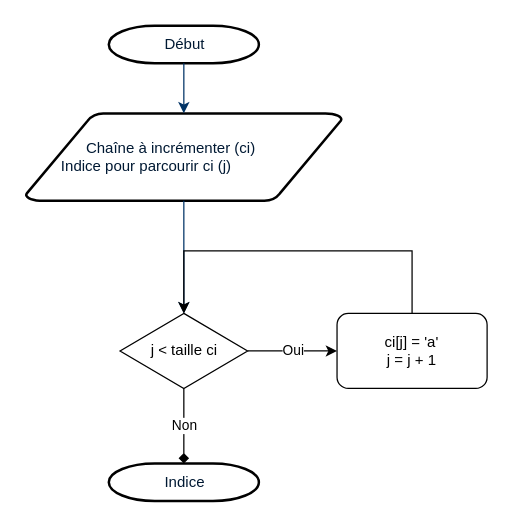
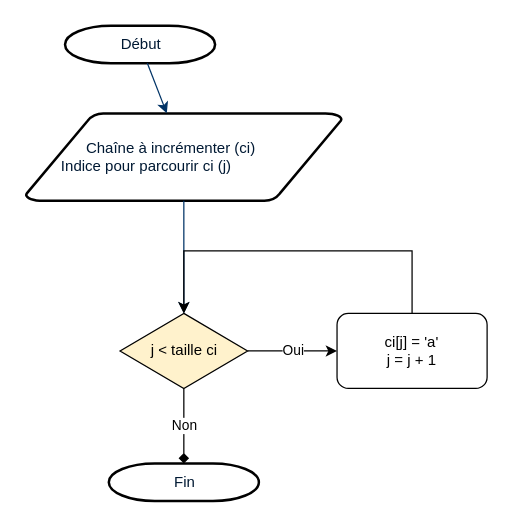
  <mxCell id="0" />
  <mxCell id="1" parent="0" />
- <mxCell id="2" value="Début" style="shape=mxgraph.flowchart.terminator;fillColor=#FFFFFF;strokeColor=#000000;strokeWidth=2;gradientColor=none;gradientDirection=north;fontColor=#001933;fontStyle=0;html=1;" parent="1" vertex="1"><mxGeometry x="86.5" y="20" width="120" height="30" as="geometry" /></mxCell>
+ <mxCell id="2" value="Début" style="shape=mxgraph.flowchart.terminator;fillColor=#FFFFFF;strokeColor=#000000;strokeWidth=2;gradientColor=none;gradientDirection=north;fontColor=#001933;fontStyle=0;html=1;" parent="1" vertex="1"><mxGeometry x="51.5" y="20" width="120" height="30" as="geometry" /></mxCell>
  <mxCell id="3" value="&amp;nbsp;&amp;nbsp;&amp;nbsp;&amp;nbsp;&amp;nbsp;&amp;nbsp;&amp;nbsp;&amp;nbsp;&amp;nbsp;&amp;nbsp;&amp;nbsp;&amp;nbsp;&amp;nbsp; Chaîne à incrémenter (ci)&lt;br&gt;&lt;div&gt;&amp;nbsp;&amp;nbsp;&amp;nbsp;&amp;nbsp;&amp;nbsp;&amp;nbsp;&amp;nbsp; Indice pour parcourir ci (j)&lt;br&gt;&lt;/div&gt;" style="shape=mxgraph.flowchart.data;fillColor=#FFFFFF;strokeColor=#000000;strokeWidth=2;gradientColor=none;gradientDirection=north;fontColor=#001933;fontStyle=0;html=1;align=left;" parent="1" vertex="1"><mxGeometry x="20" y="90" width="253" height="70" as="geometry" /></mxCell>
  <mxCell id="4" style="fontColor=#001933;fontStyle=1;strokeColor=#003366;strokeWidth=1;html=1;" parent="1" source="2" target="3" edge="1"><mxGeometry relative="1" as="geometry" /></mxCell>
  <mxCell id="5" style="fontColor=#001933;fontStyle=1;strokeColor=#003366;strokeWidth=1;html=1;entryX=0.5;entryY=0;entryDx=0;entryDy=0;" parent="1" source="3" edge="1" target="8"><mxGeometry relative="1" as="geometry"><mxPoint x="146.5" y="210" as="targetPoint" /></mxGeometry></mxCell>
  <mxCell id="6" value="Oui" style="edgeStyle=orthogonalEdgeStyle;rounded=0;orthogonalLoop=1;jettySize=auto;html=1;entryX=0;entryY=0.5;entryDx=0;entryDy=0;" edge="1" parent="1" source="8" target="10"><mxGeometry relative="1" as="geometry" /></mxCell>
  <mxCell id="7" value="Non" style="edgeStyle=orthogonalEdgeStyle;rounded=0;orthogonalLoop=1;jettySize=auto;html=1;entryX=0.5;entryY=0;entryDx=0;entryDy=0;entryPerimeter=0;endArrow=diamond;" edge="1" parent="1" source="8" target="11"><mxGeometry relative="1" as="geometry" /></mxCell>
- <mxCell id="8" value="j &amp;lt; taille ci" style="rhombus;whiteSpace=wrap;html=1;align=center;" vertex="1" parent="1"><mxGeometry x="95.5" y="250" width="102" height="60" as="geometry" /></mxCell>
+ <mxCell id="8" value="j &amp;lt; taille ci" style="rhombus;whiteSpace=wrap;html=1;align=center;fillColor=#fff2cc;" vertex="1" parent="1"><mxGeometry x="95.5" y="250" width="102" height="60" as="geometry" /></mxCell>
  <mxCell id="9" style="edgeStyle=orthogonalEdgeStyle;rounded=0;orthogonalLoop=1;jettySize=auto;html=1;entryX=0.5;entryY=0;entryDx=0;entryDy=0;" edge="1" parent="1" source="10" target="8"><mxGeometry relative="1" as="geometry"><Array as="points"><mxPoint x="329" y="200" /><mxPoint x="147" y="200" /></Array></mxGeometry></mxCell>
  <mxCell id="10" value="&lt;div&gt;ci[j] = 'a'&lt;/div&gt;&lt;div&gt;j = j + 1&lt;br&gt;&lt;/div&gt;" style="whiteSpace=wrap;html=1;align=center;rounded=1;" vertex="1" parent="1"><mxGeometry x="269" y="250" width="120" height="60" as="geometry" /></mxCell>
- <mxCell id="11" value="Indice" style="shape=mxgraph.flowchart.terminator;fillColor=#FFFFFF;strokeColor=#000000;strokeWidth=2;gradientColor=none;gradientDirection=north;fontColor=#001933;fontStyle=0;html=1;" vertex="1" parent="1"><mxGeometry x="86.5" y="370" width="120" height="30" as="geometry" /></mxCell>
+ <mxCell id="11" value="Fin" style="shape=mxgraph.flowchart.terminator;fillColor=#FFFFFF;strokeColor=#000000;strokeWidth=2;gradientColor=none;gradientDirection=north;fontColor=#001933;fontStyle=0;html=1;" vertex="1" parent="1"><mxGeometry x="86.5" y="370" width="120" height="30" as="geometry" /></mxCell>
